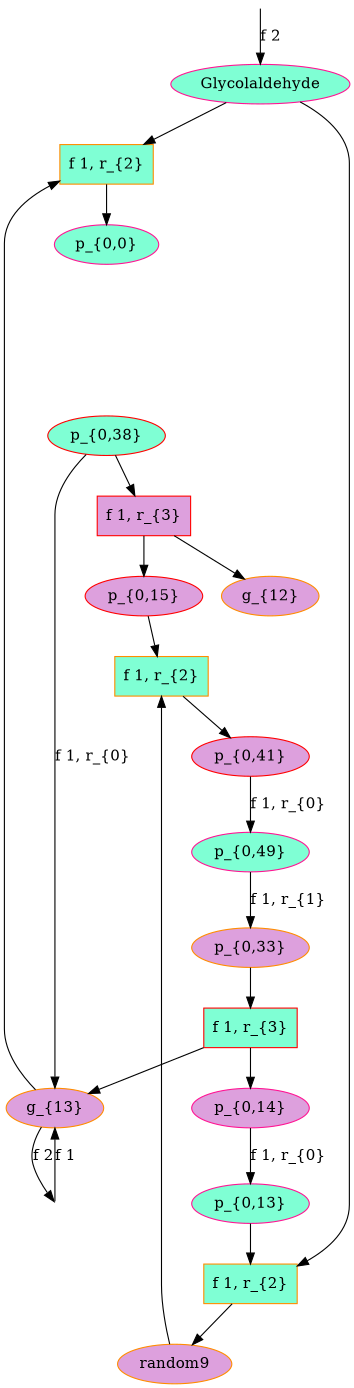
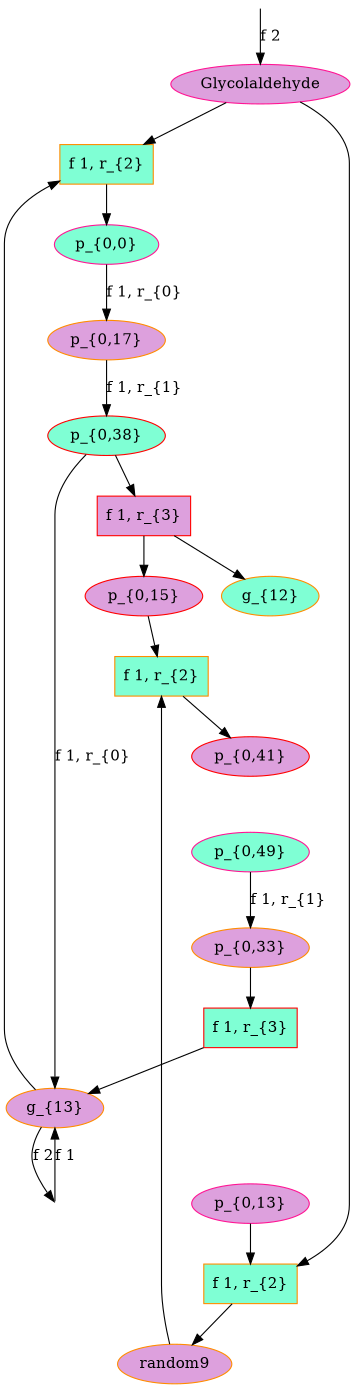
  digraph {
    node [color=darkorange fillcolor=plum shape=ellipse style=filled]
-   n1 [color=deeppink fillcolor=aquamarine label=Glycolaldehyde]
+   n1 [color=deeppink label=Glycolaldehyde]
    n2 [fillcolor=aquamarine label="f 1, r_{2}" shape=box]
    n3 [fillcolor=aquamarine label="f 1, r_{2}" shape=box]
    n4 [color=deeppink fillcolor=aquamarine label="p_{0,0}"]
    n5 [label=random9]
    n6 [fillcolor=aquamarine label="f 1, r_{2}" shape=box]
    n7 [color=red label="p_{0,41}"]
-   n8 [label="g_{12}"]
+   n8 [fillcolor=aquamarine label="g_{12}"]
    n9 [label="g_{13}"]
    "13-0-IOFlow" [shape=point style=invis color="" fillcolor=""]
+   n11 [label="p_{0,17}"]
    n12 [color=red fillcolor=aquamarine label="p_{0,38}"]
-   n13 [color=deeppink fillcolor=aquamarine label="p_{0,13}"]
-   n14 [color=deeppink label="p_{0,14}"]
+   n13 [color=deeppink label="p_{0,13}"]
    n15 [color=red label="p_{0,15}"]
    n16 [color=red label="f 1, r_{3}" shape=box]
    n17 [label="p_{0,33}"]
    n18 [color=red fillcolor=aquamarine label="f 1, r_{3}" shape=box]
    n19 [color=deeppink fillcolor=aquamarine label="p_{0,49}"]
    "1-0-IOFlow" [shape=point style=invis color="" fillcolor=""]
    n1 -> n2
    n1 -> n3
    n2 -> n4
    n3 -> n5
+   n4 -> n11 [label="f 1, r_{0}"]
    n5 -> n6
    n6 -> n7
-   n7 -> n19 [label="f 1, r_{0}"]
    n9 -> n2
    n9 -> "13-0-IOFlow" [label="f 2"]
    "13-0-IOFlow" -> n9 [label="f 1"]
+   n11 -> n12 [label="f 1, r_{1}"]
    n12 -> n9 [label="f 1, r_{0}"]
    n12 -> n16
    n13 -> n3
-   n14 -> n13 [label="f 1, r_{0}"]
    n15 -> n6
    n16 -> n8
    n16 -> n15
    n17 -> n18
    n18 -> n9
-   n18 -> n14
    n19 -> n17 [label="f 1, r_{1}"]
    "1-0-IOFlow" -> n1 [label="f 2"]
  }
